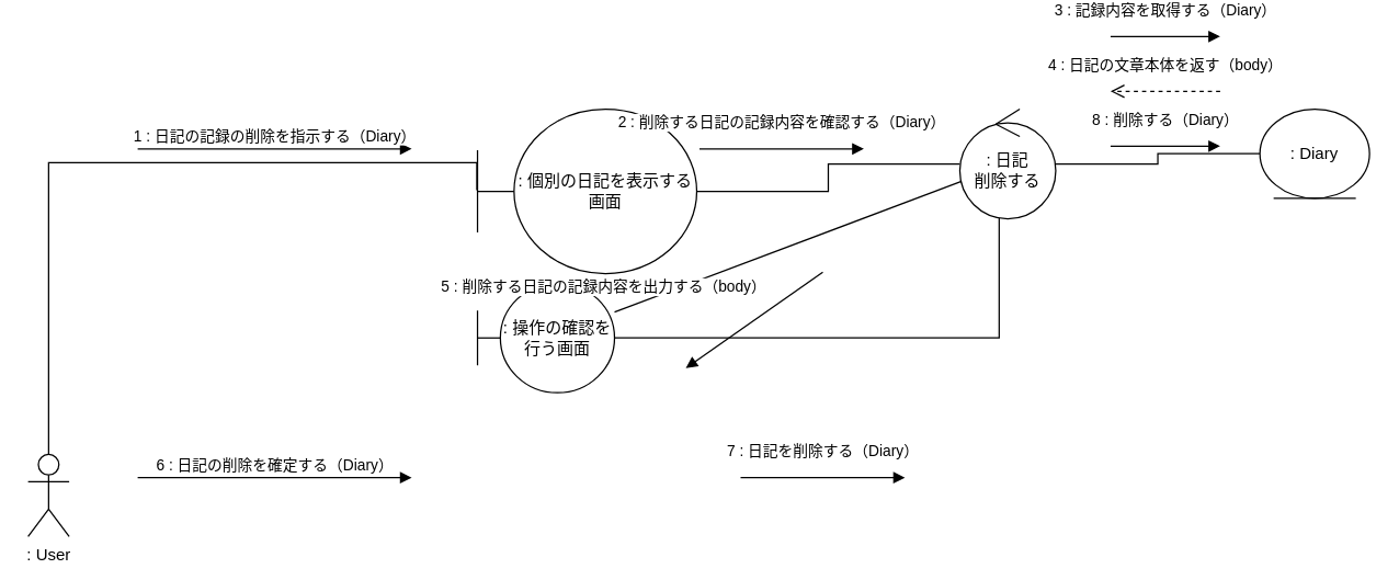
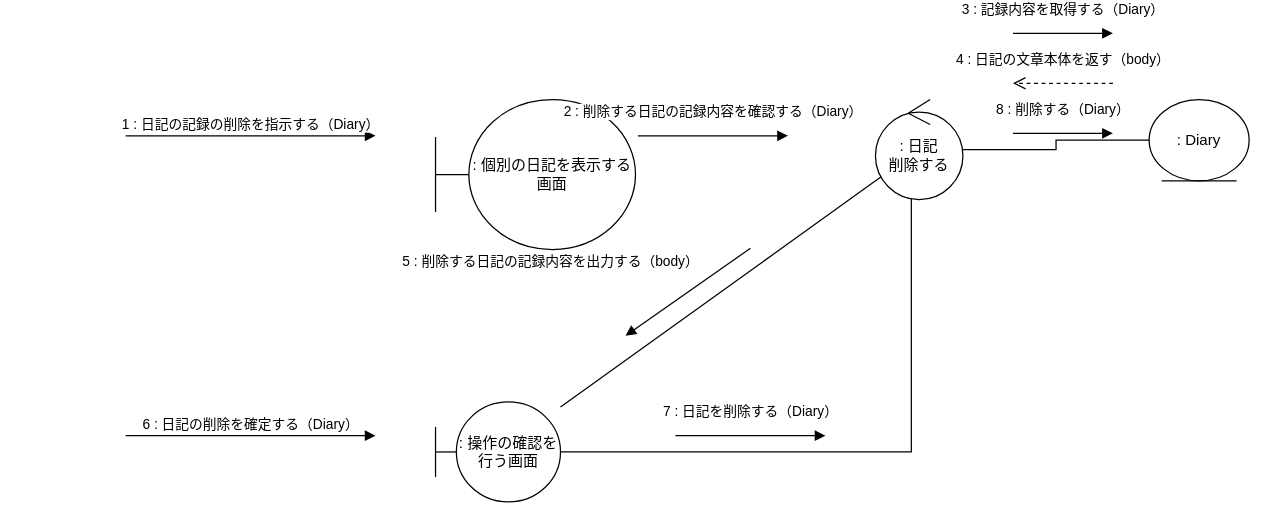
  <mxCell id="0" />
  <mxCell id="1" parent="0" />
- <mxCell id="2" style="edgeStyle=orthogonalEdgeStyle;html=1;entryX=-0.003;entryY=0.494;entryDx=0;entryDy=0;entryPerimeter=0;rounded=0;endArrow=none;endFill=0;" parent="1" source="3" target="5" edge="1"><mxGeometry relative="1" as="geometry"><Array as="points"><mxPoint x="35" y="112" /></Array></mxGeometry></mxCell>
- <mxCell id="3" value=": User" style="shape=umlActor;verticalLabelPosition=bottom;verticalAlign=top;html=1;outlineConnect=0;" parent="1" vertex="1"><mxGeometry x="20" y="325" width="30" height="60" as="geometry" /></mxCell>
- <mxCell id="4" style="edgeStyle=orthogonalEdgeStyle;rounded=0;html=1;endArrow=none;endFill=0;" parent="1" source="5" target="13" edge="1"><mxGeometry relative="1" as="geometry" /></mxCell>
  <mxCell id="5" value=": 個別の日記を表示する画面" style="shape=umlBoundary;whiteSpace=wrap;html=1;" parent="1" vertex="1"><mxGeometry x="348" y="73" width="160" height="120" as="geometry" /></mxCell>
  <mxCell id="6" value="1 : 日記の記録の削除を指示する（Diary）" style="html=1;verticalAlign=bottom;endArrow=block;rounded=0;" parent="1" edge="1"><mxGeometry width="80" relative="1" as="geometry"><mxPoint x="100" y="102" as="sourcePoint" /><mxPoint x="300" y="102" as="targetPoint" /><mxPoint as="offset" /></mxGeometry></mxCell>
  <mxCell id="7" style="edgeStyle=orthogonalEdgeStyle;rounded=0;html=1;entryX=0.41;entryY=0.971;entryDx=0;entryDy=0;entryPerimeter=0;endArrow=none;endFill=0;" edge="1" parent="1" source="8" target="13"><mxGeometry relative="1" as="geometry" /></mxCell>
- <mxCell id="8" value=": 操作の確認を行う画面" style="shape=umlBoundary;whiteSpace=wrap;html=1;" parent="1" vertex="1"><mxGeometry x="348" y="200" width="100" height="80" as="geometry" /></mxCell>
+ <mxCell id="8" value=": 操作の確認を行う画面" style="shape=umlBoundary;whiteSpace=wrap;html=1;" parent="1" vertex="1"><mxGeometry x="348" y="315" width="100" height="80" as="geometry" /></mxCell>
  <mxCell id="9" value="2 : 削除する日記の記録内容を確認する（Diary）" style="html=1;verticalAlign=bottom;endArrow=block;rounded=0;" parent="1" edge="1"><mxGeometry y="10" width="80" relative="1" as="geometry"><mxPoint x="510" y="102" as="sourcePoint" /><mxPoint x="630" y="102" as="targetPoint" /><mxPoint as="offset" /></mxGeometry></mxCell>
  <mxCell id="10" value="6 : 日記の削除を確定する（Diary）" style="html=1;verticalAlign=bottom;endArrow=block;rounded=0;" edge="1" parent="1"><mxGeometry width="80" relative="1" as="geometry"><mxPoint x="100" y="342" as="sourcePoint" /><mxPoint x="300" y="342" as="targetPoint" /><mxPoint as="offset" /></mxGeometry></mxCell>
  <mxCell id="11" style="edgeStyle=none;rounded=0;html=1;endArrow=none;endFill=0;" edge="1" parent="1" source="13" target="8"><mxGeometry relative="1" as="geometry" /></mxCell>
  <mxCell id="12" style="edgeStyle=orthogonalEdgeStyle;rounded=0;html=1;entryX=0;entryY=0.5;entryDx=0;entryDy=0;endArrow=none;endFill=0;" edge="1" parent="1" source="13" target="16"><mxGeometry relative="1" as="geometry"><mxPoint x="919" y="113" as="targetPoint" /></mxGeometry></mxCell>
  <mxCell id="13" value=": 日記&lt;br&gt;削除する" style="ellipse;shape=umlControl;whiteSpace=wrap;html=1;" vertex="1" parent="1"><mxGeometry x="700" y="73" width="70" height="80" as="geometry" /></mxCell>
  <mxCell id="14" value="5 : 削除する日記の記録内容を出力する（body）" style="html=1;verticalAlign=bottom;endArrow=block;rounded=0;" edge="1" parent="1"><mxGeometry x="1" y="-78" width="80" relative="1" as="geometry"><mxPoint x="600" y="192" as="sourcePoint" /><mxPoint x="500" y="262" as="targetPoint" /><mxPoint x="-15" y="14" as="offset" /></mxGeometry></mxCell>
  <mxCell id="15" value="7 : 日記を削除する（Diary）" style="html=1;verticalAlign=bottom;endArrow=block;rounded=0;" edge="1" parent="1"><mxGeometry y="10" width="80" relative="1" as="geometry"><mxPoint x="540" y="342" as="sourcePoint" /><mxPoint x="660" y="342" as="targetPoint" /><mxPoint as="offset" /></mxGeometry></mxCell>
  <mxCell id="16" value=": Diary" style="ellipse;shape=umlEntity;whiteSpace=wrap;html=1;" vertex="1" parent="1"><mxGeometry x="919" y="73" width="80" height="65" as="geometry" /></mxCell>
  <mxCell id="17" value="3 : 記録内容を取得する（Diary）" style="html=1;verticalAlign=bottom;endArrow=block;rounded=0;" edge="1" parent="1"><mxGeometry y="10" width="80" relative="1" as="geometry"><mxPoint x="810" y="20" as="sourcePoint" /><mxPoint x="890" y="20" as="targetPoint" /><mxPoint as="offset" /></mxGeometry></mxCell>
  <mxCell id="18" value="4 : 日記の文章本体を返す（body）" style="html=1;verticalAlign=bottom;endArrow=open;dashed=1;endSize=8;rounded=0;" edge="1" parent="1"><mxGeometry y="-10" relative="1" as="geometry"><mxPoint x="890" y="60" as="sourcePoint" /><mxPoint x="810" y="60" as="targetPoint" /><mxPoint as="offset" /></mxGeometry></mxCell>
  <mxCell id="19" value="8 : 削除する（Diary）" style="html=1;verticalAlign=bottom;endArrow=block;rounded=0;" edge="1" parent="1"><mxGeometry y="10" width="80" relative="1" as="geometry"><mxPoint x="810" y="100" as="sourcePoint" /><mxPoint x="890" y="100" as="targetPoint" /><mxPoint as="offset" /></mxGeometry></mxCell>
